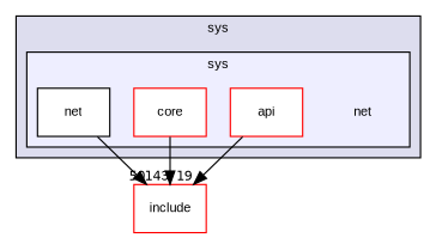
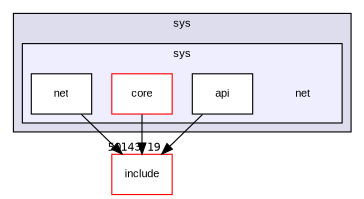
  digraph {
    compound=true
    fontname="Liberation Sans"
    node [fontname="Liberation Sans" fontsize=10 shape=box color=black fillcolor=white style=filled]
    edge [fontname="Liberation Sans" labeldistance=1.5 labelfontname=Helvetica labelfontsize=10]
    n1 [label=net shape=plaintext color="" fillcolor="" style=""]
-   n2 [color=red label=api]
+   n2 [label=api]
    n3 [color=red label=core]
    n4 [label=net]
    n5 [color=red label=include]
    subgraph cluster_1 {
      bgcolor="#ddddee"
      fontsize=10
      label=sys
      pencolor=black
      subgraph cluster_2 {
        bgcolor="#eeeeff"
        fontsize=10
        label=sys
        pencolor=black
        n1
        n2
        n3
        n4
      }
    }
    n2 -> n5 [headlabel=19]
    n3 -> n5 [headlabel=143]
    n4 -> n5 [headlabel=50]
  }
